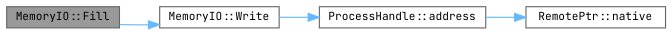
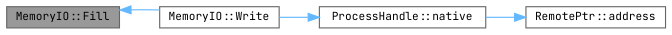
  digraph {
    fontname="JetBrains Mono"
    rankdir=LR
    node [color=grey40 fillcolor=white fontname="JetBrains Mono" fontsize=10 shape=box style=filled]
    edge [color=steelblue1 fontname="JetBrains Mono" fontsize=10 labelfontname=Helvetica labelfontsize=10 style=solid]
    n1 [color=gray40 fillcolor=grey60 fontcolor=black height=0.2 label="MemoryIO::Fill" width=0.4]
    n2 [height=0.2 label="MemoryIO::Write" width=0.4]
-   n3 [height=0.2 label="ProcessHandle::address" width=0.4]
-   n4 [height=0.2 label="RemotePtr::native" width=0.4]
-   n1 -> n2
+   n3 [height=0.2 label="ProcessHandle::native" width=0.4]
+   n4 [height=0.2 label="RemotePtr::address" width=0.4]
+   n2 -> n1
    n2 -> n3
    n3 -> n4
  }
